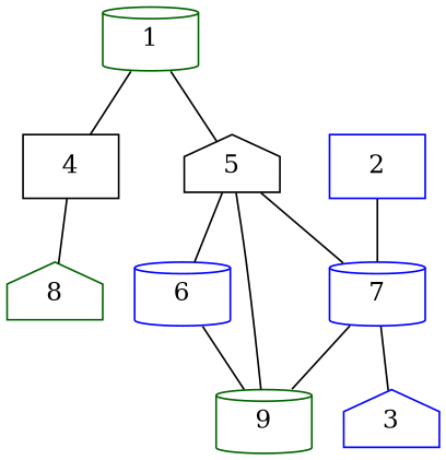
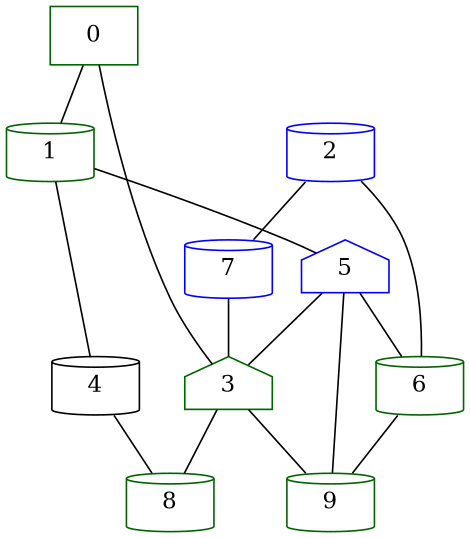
  graph {
    node [color=darkgreen shape=cylinder]
    1
-   3 [color=blue shape=house]
-   4 [color=black shape=box]
-   5 [color=black shape=house]
-   2 [color=blue shape=box]
-   6 [color=blue]
+   0 [shape=box]
+   3 [shape=house]
+   4 [color=black]
+   5 [color=blue shape=house]
+   2 [color=blue]
+   6
    7 [color=blue]
-   8 [shape=house]
+   8
    9
    1 -- 4
    1 -- 5
-   7 -- 9
+   0 -- 1
+   0 -- 3
+   3 -- 8
+   3 -- 9
    4 -- 8
    5 -- 6
-   5 -- 7
+   5 -- 3
    5 -- 9
+   2 -- 6
    2 -- 7
    6 -- 9
    7 -- 3
  }
